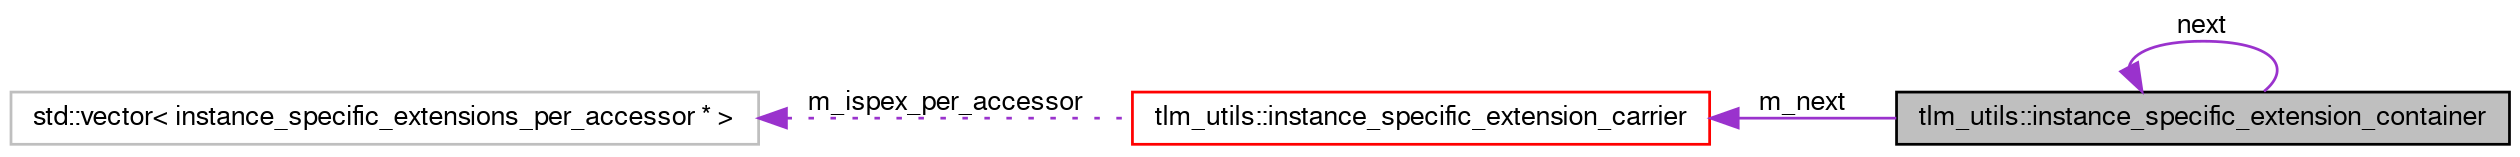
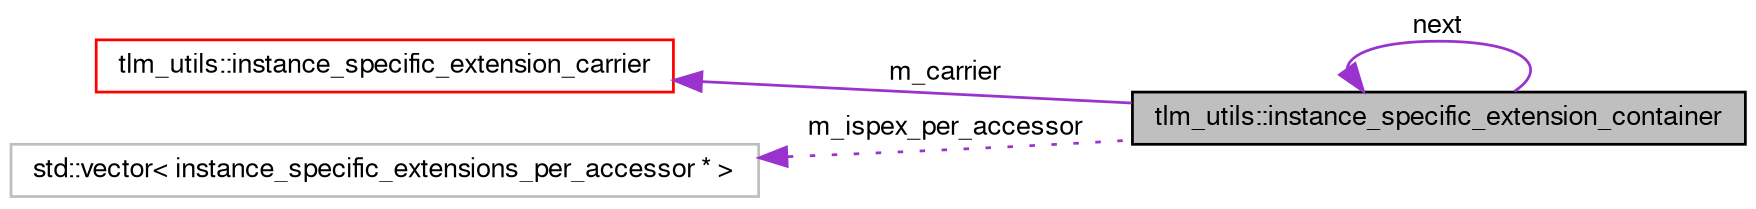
  digraph {
    rankdir=LR
    node [fillcolor=white fontname=FreeSans fontsize=10 shape=record style=filled]
    edge [color=darkorchid3 dir=back fontname=FreeSans fontsize=10 labelfontname=FreeSans labelfontsize=10 style=solid]
    n1 [color=black fillcolor=grey75 fontcolor=black height=0.2 label="tlm_utils::instance_specific_extension_container" width=0.4]
    n2 [color=red height=0.2 label="tlm_utils::instance_specific_extension_carrier" width=0.4]
    n3 [color=grey75 height=0.2 label="std::vector\< instance_specific_extensions_per_accessor * \>" width=0.4]
    n1 -> n1 [label=next]
-   n2 -> n1 [label=m_next]
-   n3 -> n2 [label=m_ispex_per_accessor style=dotted]
+   n2 -> n1 [label=m_carrier]
+   n3 -> n1 [label=m_ispex_per_accessor style=dotted]
  }
